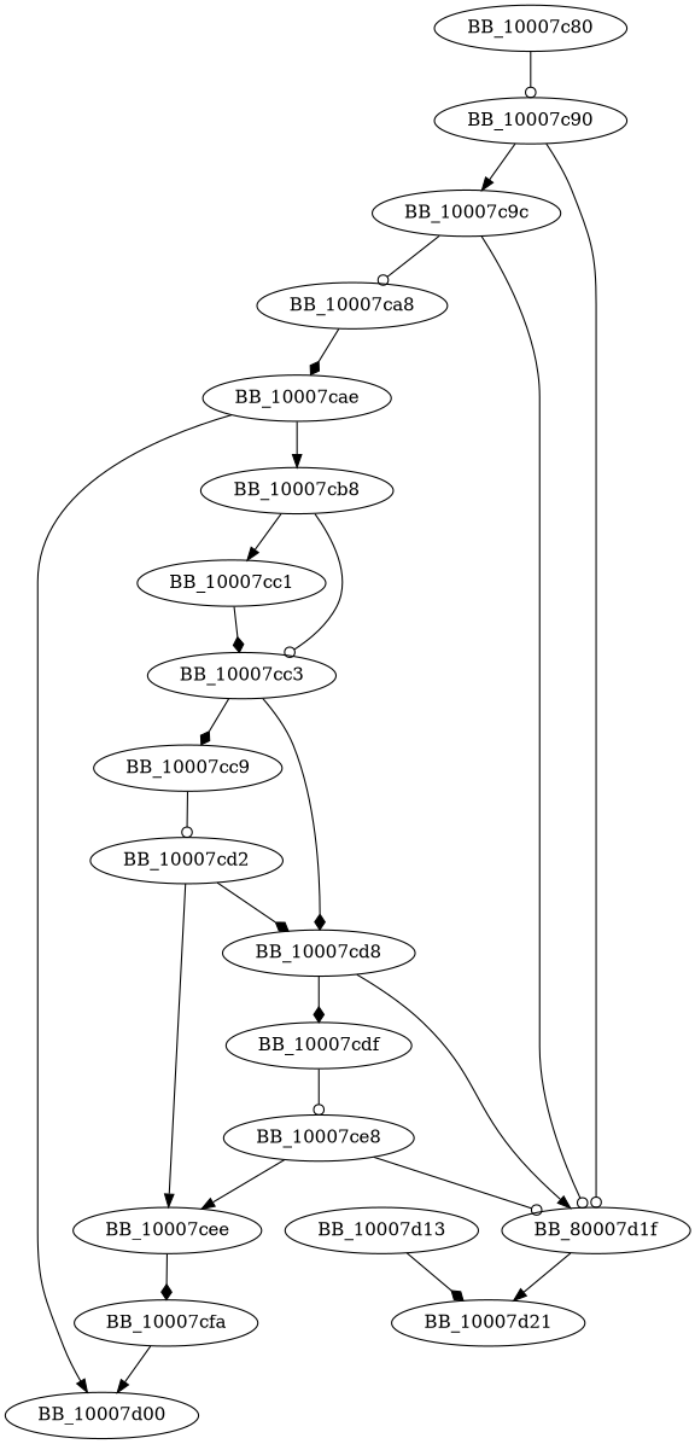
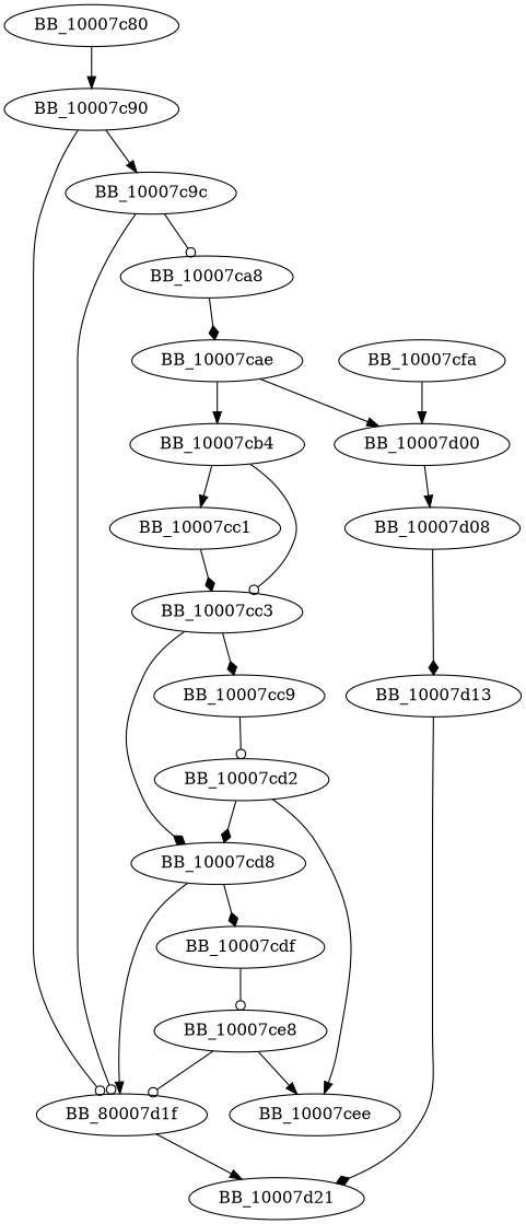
  digraph {
    edge [arrowhead=normal]
    BB_10007c80
    BB_10007c90
    BB_10007c9c
    n4 [label=BB_80007d1f]
    BB_10007ca8
    BB_10007d21
    BB_10007cae
-   BB_10007cb8
+   BB_10007cb8 [label=BB_10007cb4]
    BB_10007d00
    BB_10007cc1
    BB_10007cc3
+   BB_10007d08
    BB_10007cc9
    BB_10007cd8
    BB_10007d13
    BB_10007cd2
    BB_10007cdf
    BB_10007cee
    BB_10007ce8
    BB_10007cfa
-   BB_10007c80 -> BB_10007c90 [arrowhead=odot]
+   BB_10007c80 -> BB_10007c90
    BB_10007c90 -> BB_10007c9c
    BB_10007c90 -> n4 [arrowhead=odot]
    BB_10007c9c -> n4 [arrowhead=odot]
    BB_10007c9c -> BB_10007ca8 [arrowhead=odot]
    n4 -> BB_10007d21
    BB_10007ca8 -> BB_10007cae [arrowhead=diamond]
    BB_10007cae -> BB_10007cb8
    BB_10007cae -> BB_10007d00
    BB_10007cb8 -> BB_10007cc1
    BB_10007cb8 -> BB_10007cc3 [arrowhead=odot]
+   BB_10007d00 -> BB_10007d08
    BB_10007cc1 -> BB_10007cc3 [arrowhead=diamond]
    BB_10007cc3 -> BB_10007cc9 [arrowhead=diamond]
    BB_10007cc3 -> BB_10007cd8 [arrowhead=diamond]
+   BB_10007d08 -> BB_10007d13 [arrowhead=diamond]
    BB_10007cc9 -> BB_10007cd2 [arrowhead=odot]
    BB_10007cd8 -> n4
    BB_10007cd8 -> BB_10007cdf [arrowhead=diamond]
    BB_10007d13 -> BB_10007d21 [arrowhead=diamond]
    BB_10007cd2 -> BB_10007cd8 [arrowhead=diamond]
    BB_10007cd2 -> BB_10007cee
    BB_10007cdf -> BB_10007ce8 [arrowhead=odot]
-   BB_10007cee -> BB_10007cfa [arrowhead=diamond]
    BB_10007ce8 -> n4 [arrowhead=odot]
    BB_10007ce8 -> BB_10007cee
    BB_10007cfa -> BB_10007d00
  }
